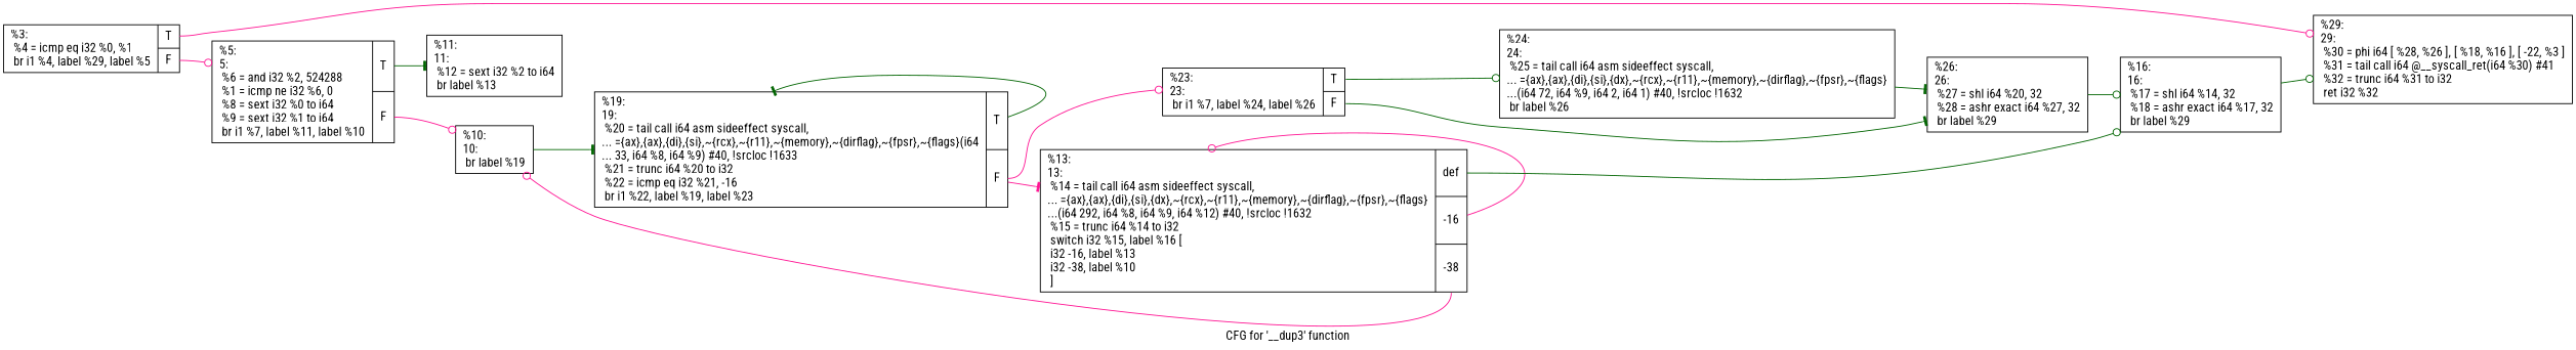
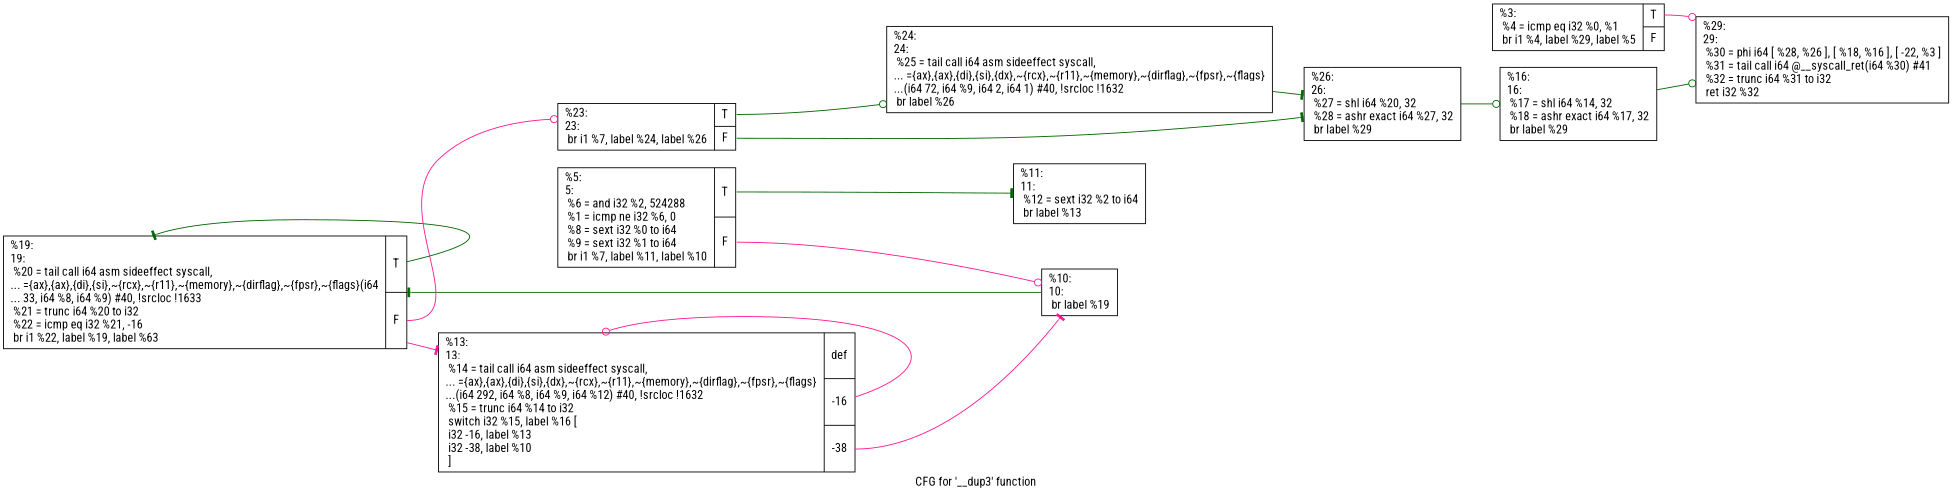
  digraph {
    fontname="Roboto Condensed"
    label="CFG for '__dup3' function"
    rankdir=LR
    node [fontname="Roboto Condensed" shape=record]
    edge [arrowhead=odot color=darkgreen fontname="Roboto Condensed"]
    n1 [label="{%3:\l  %4 = icmp eq i32 %0, %1\l  br i1 %4, label %29, label %5\l|{<s0>T|<s1>F}}"]
    n2 [label="{%29:\l29:                                               \l  %30 = phi i64 [ %28, %26 ], [ %18, %16 ], [ -22, %3 ]\l  %31 = tail call i64 @__syscall_ret(i64 %30) #41\l  %32 = trunc i64 %31 to i32\l  ret i32 %32\l}"]
    n3 [label="{%5:\l5:                                                \l  %6 = and i32 %2, 524288\l  %1 = icmp ne i32 %6, 0\l  %8 = sext i32 %0 to i64\l  %9 = sext i32 %1 to i64\l  br i1 %7, label %11, label %10\l|{<s0>T|<s1>F}}"]
    n4 [label="{%11:\l11:                                               \l  %12 = sext i32 %2 to i64\l  br label %13\l}"]
    n5 [label="{%10:\l10:                                               \l  br label %19\l}"]
-   n6 [label="{%19:\l19:                                               \l  %20 = tail call i64 asm sideeffect syscall,\l... =\{ax\},\{ax\},\{di\},\{si\},~\{rcx\},~\{r11\},~\{memory\},~\{dirflag\},~\{fpsr\},~\{flags\}(i64\l... 33, i64 %8, i64 %9) #40, !srcloc !1633\l  %21 = trunc i64 %20 to i32\l  %22 = icmp eq i32 %21, -16\l  br i1 %22, label %19, label %23\l|{<s0>T|<s1>F}}"]
+   n6 [label="{%19:\l19:                                               \l  %20 = tail call i64 asm sideeffect syscall,\l... =\{ax\},\{ax\},\{di\},\{si\},~\{rcx\},~\{r11\},~\{memory\},~\{dirflag\},~\{fpsr\},~\{flags\}(i64\l... 33, i64 %8, i64 %9) #40, !srcloc !1633\l  %21 = trunc i64 %20 to i32\l  %22 = icmp eq i32 %21, -16\l  br i1 %22, label %19, label %63\l|{<s0>T|<s1>F}}"]
    n7 [label="{%13:\l13:                                               \l  %14 = tail call i64 asm sideeffect syscall,\l... =\{ax\},\{ax\},\{di\},\{si\},\{dx\},~\{rcx\},~\{r11\},~\{memory\},~\{dirflag\},~\{fpsr\},~\{flags\}\l...(i64 292, i64 %8, i64 %9, i64 %12) #40, !srcloc !1632\l  %15 = trunc i64 %14 to i32\l  switch i32 %15, label %16 [\l    i32 -16, label %13\l    i32 -38, label %10\l  ]\l|{<s0>def|<s1>-16|<s2>-38}}"]
    n8 [label="{%16:\l16:                                               \l  %17 = shl i64 %14, 32\l  %18 = ashr exact i64 %17, 32\l  br label %29\l}"]
    n9 [label="{%23:\l23:                                               \l  br i1 %7, label %24, label %26\l|{<s0>T|<s1>F}}"]
    n10 [label="{%24:\l24:                                               \l  %25 = tail call i64 asm sideeffect syscall,\l... =\{ax\},\{ax\},\{di\},\{si\},\{dx\},~\{rcx\},~\{r11\},~\{memory\},~\{dirflag\},~\{fpsr\},~\{flags\}\l...(i64 72, i64 %9, i64 2, i64 1) #40, !srcloc !1632\l  br label %26\l}"]
    n11 [label="{%26:\l26:                                               \l  %27 = shl i64 %20, 32\l  %28 = ashr exact i64 %27, 32\l  br label %29\l}"]
    n1 -> n2 [color=deeppink tailport=s0]
-   n1 -> n3 [color=deeppink tailport=s1]
    n3 -> n4 [arrowhead=tee tailport=s0]
    n3 -> n5 [color=deeppink tailport=s1]
    n5 -> n6 [arrowhead=tee]
    n6 -> n6 [arrowhead=tee tailport=s0]
    n6 -> n7 [arrowhead=tee color=deeppink]
    n6 -> n9 [color=deeppink tailport=s1]
-   n7 -> n5 [color=deeppink tailport=s2]
+   n7 -> n5 [arrowhead=tee color=deeppink tailport=s2]
    n7 -> n7 [color=deeppink tailport=s1]
-   n7 -> n8 [tailport=s0]
    n8 -> n2
    n9 -> n10 [tailport=s0]
    n9 -> n11 [arrowhead=tee tailport=s1]
    n10 -> n11 [arrowhead=tee]
    n11 -> n8
  }
